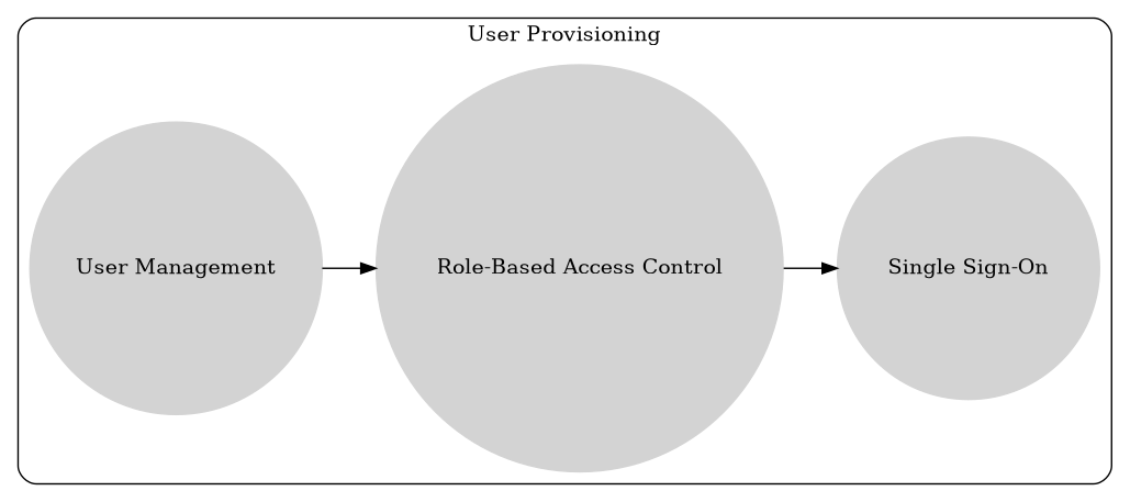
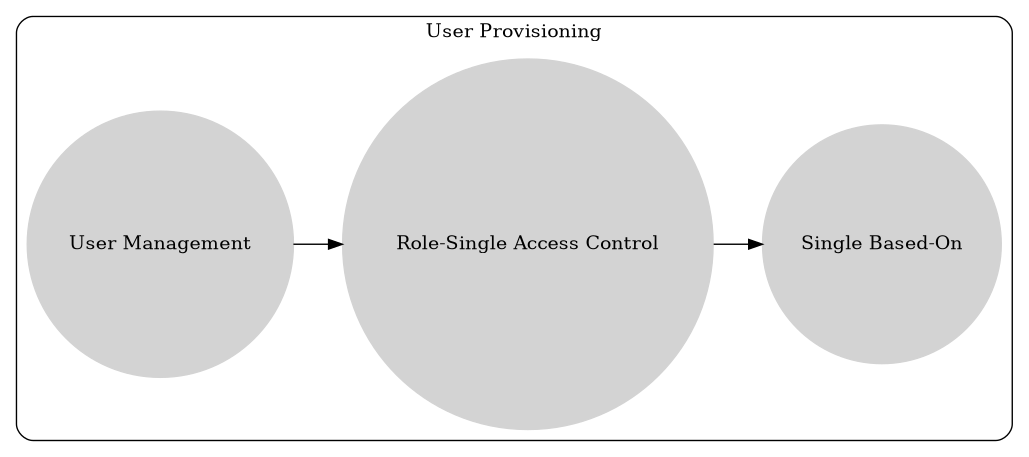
  digraph {
    rankdir=LR
    node [color=lightgrey shape=circle style=filled]
    n1 [label="User Management"]
-   n2 [label="Role-Based Access Control"]
-   n3 [label="Single Sign-On"]
+   n2 [label="Role-Single Access Control"]
+   n3 [label="Single Based-On"]
    subgraph cluster_1 {
      label="User Provisioning"
      style=rounded
      n1
      n2
      n3
    }
    n1 -> n2
    n2 -> n3
  }
